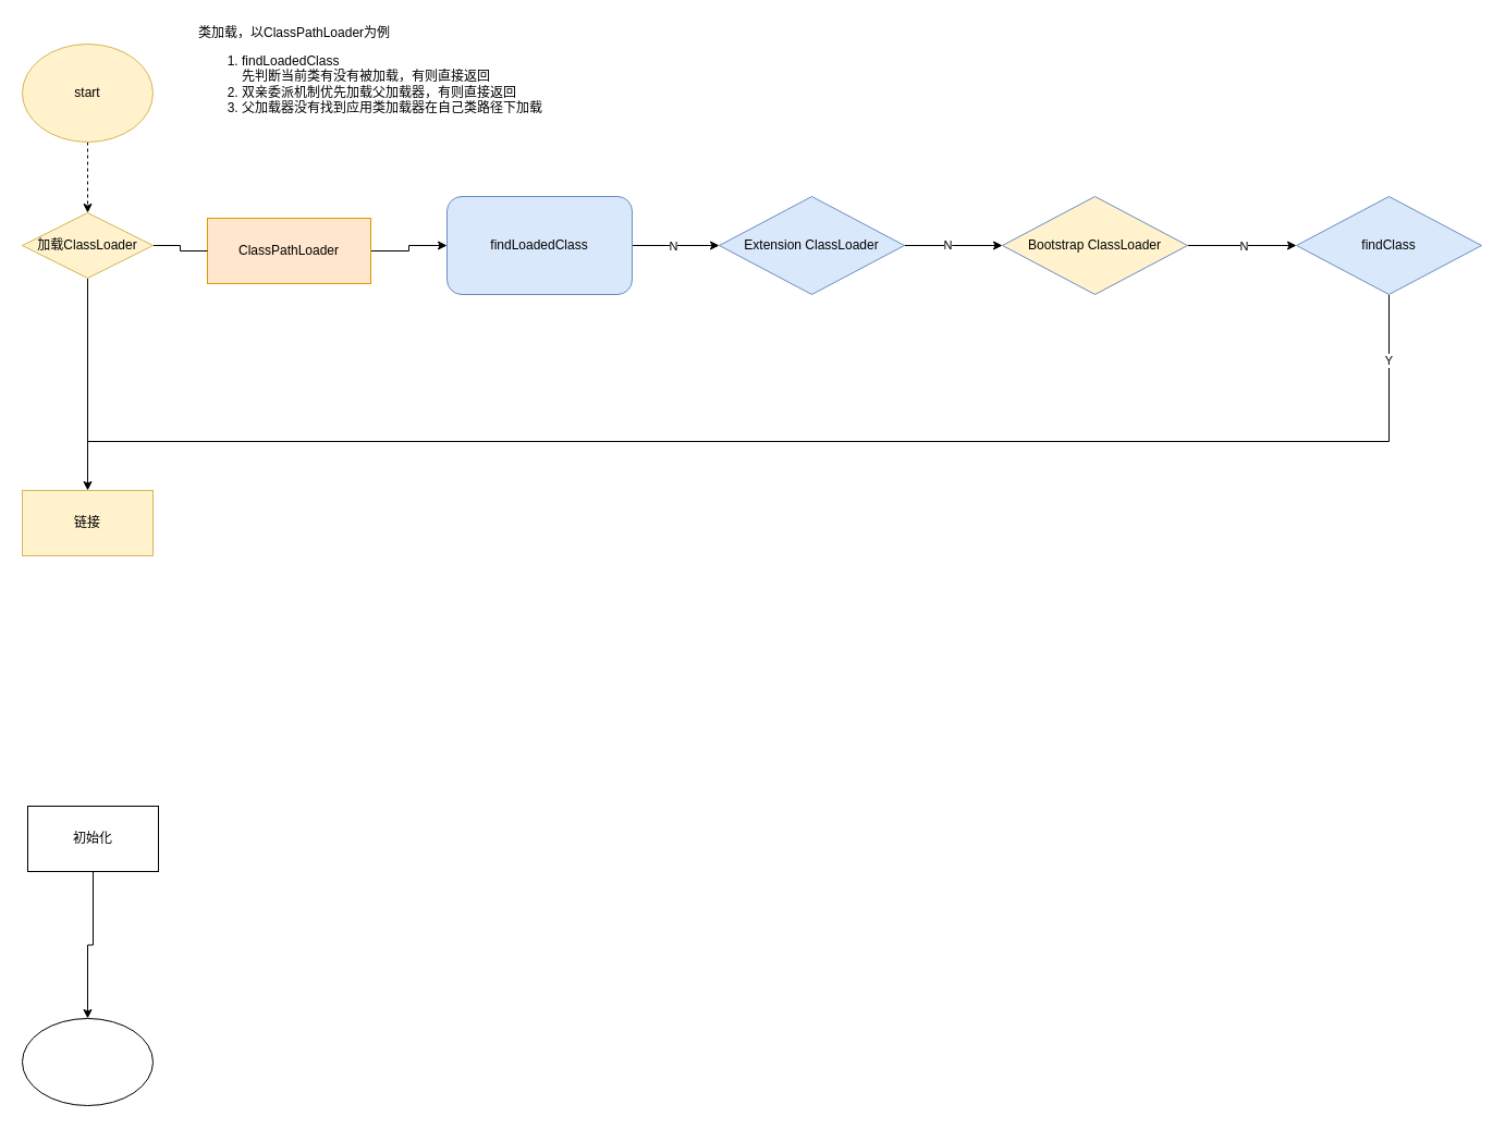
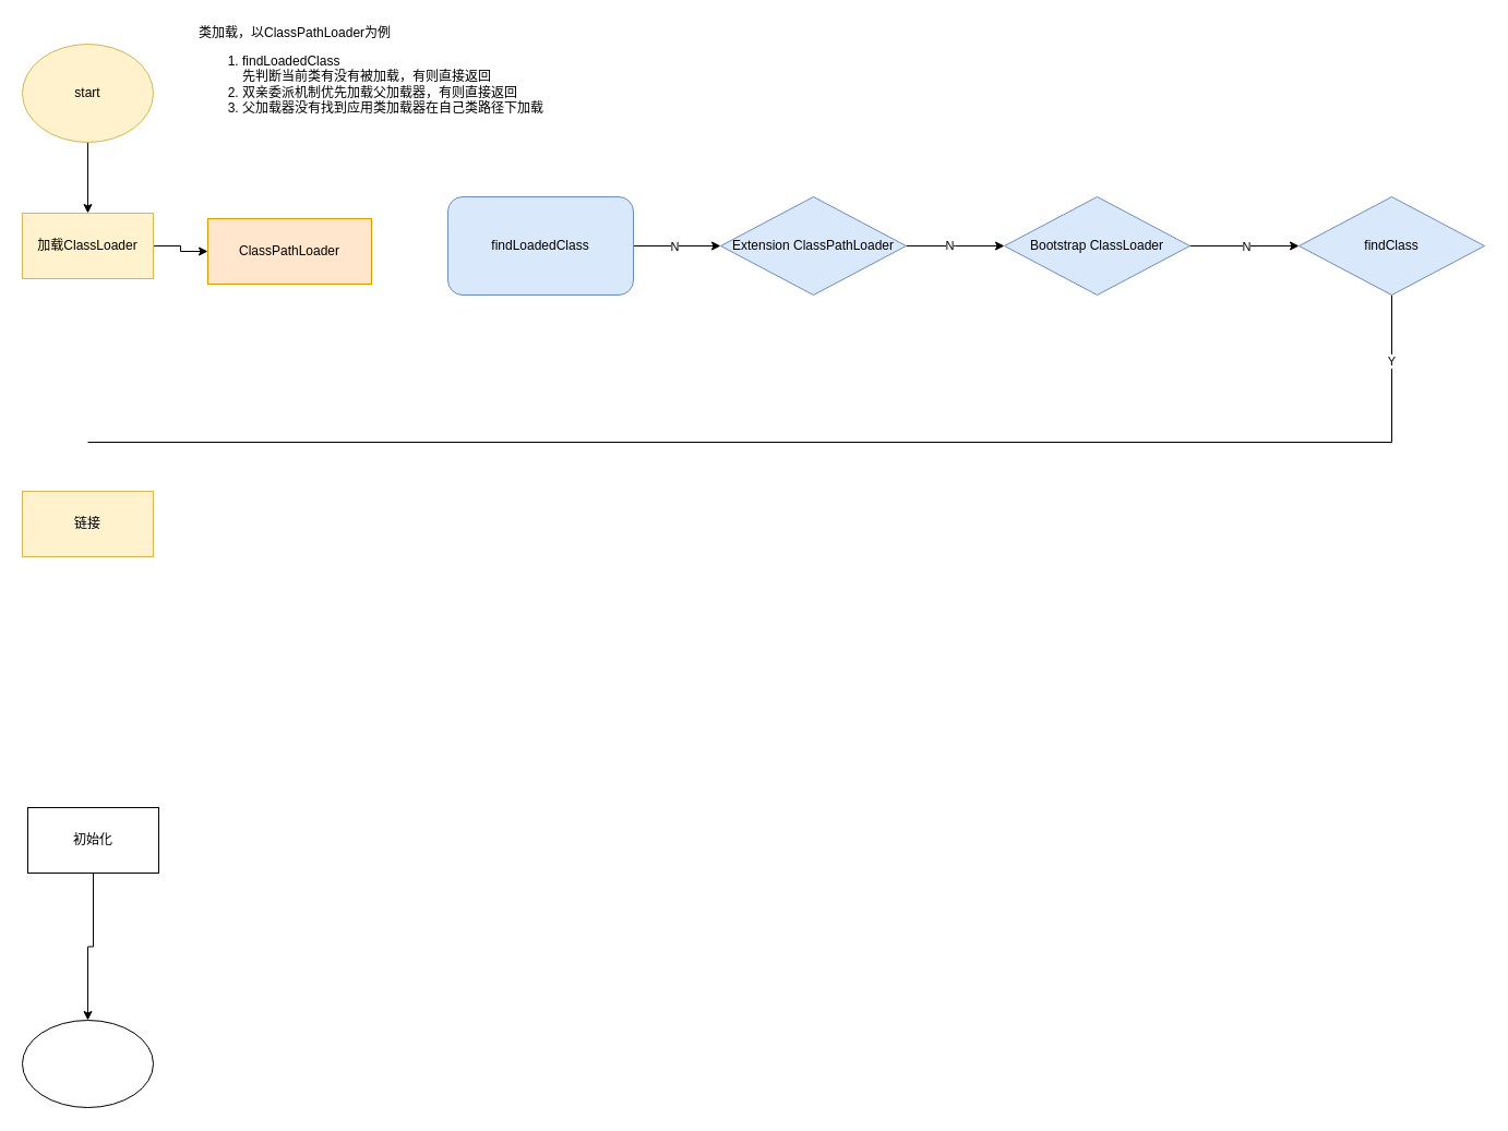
  <mxCell id="0" />
  <mxCell id="1" parent="0" />
- <mxCell id="2" style="edgeStyle=orthogonalEdgeStyle;rounded=0;orthogonalLoop=1;jettySize=auto;html=1;exitX=1;exitY=0.5;exitDx=0;exitDy=0;entryX=0;entryY=0.5;entryDx=0;entryDy=0;" edge="1" parent="1" source="3" target="14"><mxGeometry relative="1" as="geometry" /></mxCell>
  <mxCell id="3" value="&lt;span style=&quot;text-align: left; text-wrap-mode: nowrap;&quot;&gt;ClassPathLoader&lt;/span&gt;" style="rounded=0;whiteSpace=wrap;html=1;fillColor=#ffe6cc;strokeColor=#d79b00;" vertex="1" parent="1"><mxGeometry x="190" y="200" width="150" height="60" as="geometry" /></mxCell>
- <mxCell id="4" style="edgeStyle=orthogonalEdgeStyle;rounded=0;orthogonalLoop=1;jettySize=auto;html=1;exitX=0.5;exitY=1;exitDx=0;exitDy=0;entryX=0.5;entryY=0;entryDx=0;entryDy=0;dashed=1;" edge="1" parent="1" source="5" target="8"><mxGeometry relative="1" as="geometry" /></mxCell>
+ <mxCell id="4" style="edgeStyle=orthogonalEdgeStyle;rounded=0;orthogonalLoop=1;jettySize=auto;html=1;exitX=0.5;exitY=1;exitDx=0;exitDy=0;entryX=0.5;entryY=0;entryDx=0;entryDy=0;" edge="1" parent="1" source="5" target="8"><mxGeometry relative="1" as="geometry" /></mxCell>
  <mxCell id="5" value="start" style="ellipse;whiteSpace=wrap;html=1;fillColor=#fff2cc;strokeColor=#d6b656;" vertex="1" parent="1"><mxGeometry x="20" y="40" width="120" height="90" as="geometry" /></mxCell>
- <mxCell id="6" style="edgeStyle=orthogonalEdgeStyle;rounded=0;orthogonalLoop=1;jettySize=auto;html=1;exitX=1;exitY=0.5;exitDx=0;exitDy=0;entryX=0;entryY=0.5;entryDx=0;entryDy=0;endArrow=none;" edge="1" parent="1" source="8" target="3"><mxGeometry relative="1" as="geometry" /></mxCell>
- <mxCell id="7" style="edgeStyle=orthogonalEdgeStyle;rounded=0;orthogonalLoop=1;jettySize=auto;html=1;exitX=0.5;exitY=1;exitDx=0;exitDy=0;entryX=0.5;entryY=0;entryDx=0;entryDy=0;" edge="1" parent="1" source="8" target="9"><mxGeometry relative="1" as="geometry" /></mxCell>
- <mxCell id="8" value="加载ClassLoader" style="rhombus;whiteSpace=wrap;html=1;fillColor=#fff2cc;strokeColor=#d6b656;" vertex="1" parent="1"><mxGeometry x="20" y="195" width="120" height="60" as="geometry" /></mxCell>
+ <mxCell id="6" style="edgeStyle=orthogonalEdgeStyle;rounded=0;orthogonalLoop=1;jettySize=auto;html=1;exitX=1;exitY=0.5;exitDx=0;exitDy=0;entryX=0;entryY=0.5;entryDx=0;entryDy=0;" edge="1" parent="1" source="8" target="3"><mxGeometry relative="1" as="geometry" /></mxCell>
+ <mxCell id="8" value="加载ClassLoader" style="rounded=0;whiteSpace=wrap;html=1;fillColor=#fff2cc;strokeColor=#d6b656;" vertex="1" parent="1"><mxGeometry x="20" y="195" width="120" height="60" as="geometry" /></mxCell>
  <mxCell id="9" value="链接" style="rounded=0;whiteSpace=wrap;html=1;fillColor=#fff2cc;strokeColor=#d6b656;" vertex="1" parent="1"><mxGeometry x="20" y="450" width="120" height="60" as="geometry" /></mxCell>
  <mxCell id="10" style="edgeStyle=orthogonalEdgeStyle;rounded=0;orthogonalLoop=1;jettySize=auto;html=1;exitX=0.5;exitY=1;exitDx=0;exitDy=0;entryX=0.5;entryY=0;entryDx=0;entryDy=0;strokeColor=default;" edge="1" parent="1" source="11" target="15"><mxGeometry relative="1" as="geometry" /></mxCell>
  <mxCell id="11" value="初始化" style="rounded=0;whiteSpace=wrap;html=1;" vertex="1" parent="1"><mxGeometry x="25" y="740" width="120" height="60" as="geometry" /></mxCell>
  <mxCell id="12" style="edgeStyle=orthogonalEdgeStyle;rounded=0;orthogonalLoop=1;jettySize=auto;html=1;exitX=1;exitY=0.5;exitDx=0;exitDy=0;" edge="1" parent="1" source="14"><mxGeometry relative="1" as="geometry"><mxPoint x="660" y="225" as="targetPoint" /></mxGeometry></mxCell>
  <mxCell id="13" value="N" style="edgeLabel;html=1;align=center;verticalAlign=middle;resizable=0;points=[];" vertex="1" connectable="0" parent="12"><mxGeometry x="-0.086" relative="1" as="geometry"><mxPoint as="offset" /></mxGeometry></mxCell>
  <mxCell id="14" value="findLoadedClass" style="whiteSpace=wrap;html=1;fillColor=#dae8fc;strokeColor=#6c8ebf;rounded=1;" vertex="1" parent="1"><mxGeometry x="410" y="180" width="170" height="90" as="geometry" /></mxCell>
  <mxCell id="15" value="" style="ellipse;whiteSpace=wrap;html=1;" vertex="1" parent="1"><mxGeometry x="20" y="935" width="120" height="80" as="geometry" /></mxCell>
  <mxCell id="16" style="edgeStyle=orthogonalEdgeStyle;rounded=0;orthogonalLoop=1;jettySize=auto;html=1;exitX=1;exitY=0.5;exitDx=0;exitDy=0;" edge="1" parent="1" source="18"><mxGeometry relative="1" as="geometry"><mxPoint x="920" y="225" as="targetPoint" /></mxGeometry></mxCell>
  <mxCell id="17" value="N" style="edgeLabel;html=1;align=center;verticalAlign=middle;resizable=0;points=[];" vertex="1" connectable="0" parent="16"><mxGeometry x="-0.141" y="1" relative="1" as="geometry"><mxPoint as="offset" /></mxGeometry></mxCell>
- <mxCell id="18" value="Extension ClassLoader" style="rhombus;whiteSpace=wrap;html=1;fillColor=#dae8fc;strokeColor=#6c8ebf;" vertex="1" parent="1"><mxGeometry x="660" y="180" width="170" height="90" as="geometry" /></mxCell>
+ <mxCell id="18" value="Extension ClassPathLoader" style="rhombus;whiteSpace=wrap;html=1;fillColor=#dae8fc;strokeColor=#6c8ebf;" vertex="1" parent="1"><mxGeometry x="660" y="180" width="170" height="90" as="geometry" /></mxCell>
  <mxCell id="19" style="edgeStyle=orthogonalEdgeStyle;rounded=0;orthogonalLoop=1;jettySize=auto;html=1;exitX=1;exitY=0.5;exitDx=0;exitDy=0;endArrow=classic;endFill=1;" edge="1" parent="1" source="21"><mxGeometry relative="1" as="geometry"><mxPoint x="1190" y="225" as="targetPoint" /></mxGeometry></mxCell>
  <mxCell id="20" value="N" style="edgeLabel;html=1;align=center;verticalAlign=middle;resizable=0;points=[];" vertex="1" connectable="0" parent="19"><mxGeometry x="-0.005" y="1" relative="1" as="geometry"><mxPoint as="offset" /></mxGeometry></mxCell>
- <mxCell id="21" value="Bootstrap ClassLoader" style="rhombus;whiteSpace=wrap;html=1;fillColor=#fff2cc;strokeColor=#6c8ebf;" vertex="1" parent="1"><mxGeometry x="920" y="180" width="170" height="90" as="geometry" /></mxCell>
+ <mxCell id="21" value="Bootstrap ClassLoader" style="rhombus;whiteSpace=wrap;html=1;fillColor=#dae8fc;strokeColor=#6c8ebf;" vertex="1" parent="1"><mxGeometry x="920" y="180" width="170" height="90" as="geometry" /></mxCell>
  <mxCell id="22" style="edgeStyle=orthogonalEdgeStyle;rounded=0;orthogonalLoop=1;jettySize=auto;html=1;exitX=0.5;exitY=1;exitDx=0;exitDy=0;endArrow=none;endFill=0;" edge="1" parent="1" source="24"><mxGeometry relative="1" as="geometry"><mxPoint x="80" y="405" as="targetPoint" /><Array as="points"><mxPoint x="1275" y="405" /></Array></mxGeometry></mxCell>
  <mxCell id="23" value="Y" style="edgeLabel;html=1;align=center;verticalAlign=middle;resizable=0;points=[];" vertex="1" connectable="0" parent="22"><mxGeometry x="-0.91" y="-1" relative="1" as="geometry"><mxPoint as="offset" /></mxGeometry></mxCell>
  <mxCell id="24" value="findClass" style="rhombus;whiteSpace=wrap;html=1;fillColor=#dae8fc;strokeColor=#6c8ebf;" vertex="1" parent="1"><mxGeometry x="1190" y="180" width="170" height="90" as="geometry" /></mxCell>
  <mxCell id="25" value="&lt;span style=&quot;background-color: initial;&quot;&gt;类加载，以ClassPathLoader为例&lt;/span&gt;&lt;br&gt;&lt;ol&gt;&lt;li&gt;&lt;span style=&quot;background-color: initial;&quot;&gt;&lt;span style=&quot;text-align: center; text-wrap-mode: wrap;&quot;&gt;findLoadedClass&lt;/span&gt;先判断当前类有没有被加载，有则直接返回&lt;/span&gt;&lt;/li&gt;&lt;li&gt;&lt;span style=&quot;background-color: initial;&quot;&gt;双亲委派机制优先加载父加载器，有则直接返回&lt;/span&gt;&lt;/li&gt;&lt;li&gt;&lt;span style=&quot;background-color: initial;&quot;&gt;父加载器没有找到应用类加载器在自己类路径下加载&lt;/span&gt;&lt;/li&gt;&lt;/ol&gt;" style="text;html=1;align=left;verticalAlign=middle;resizable=0;points=[];autosize=1;strokeColor=none;fillColor=none;" vertex="1" parent="1"><mxGeometry x="180" y="20" width="380" height="100" as="geometry" /></mxCell>
